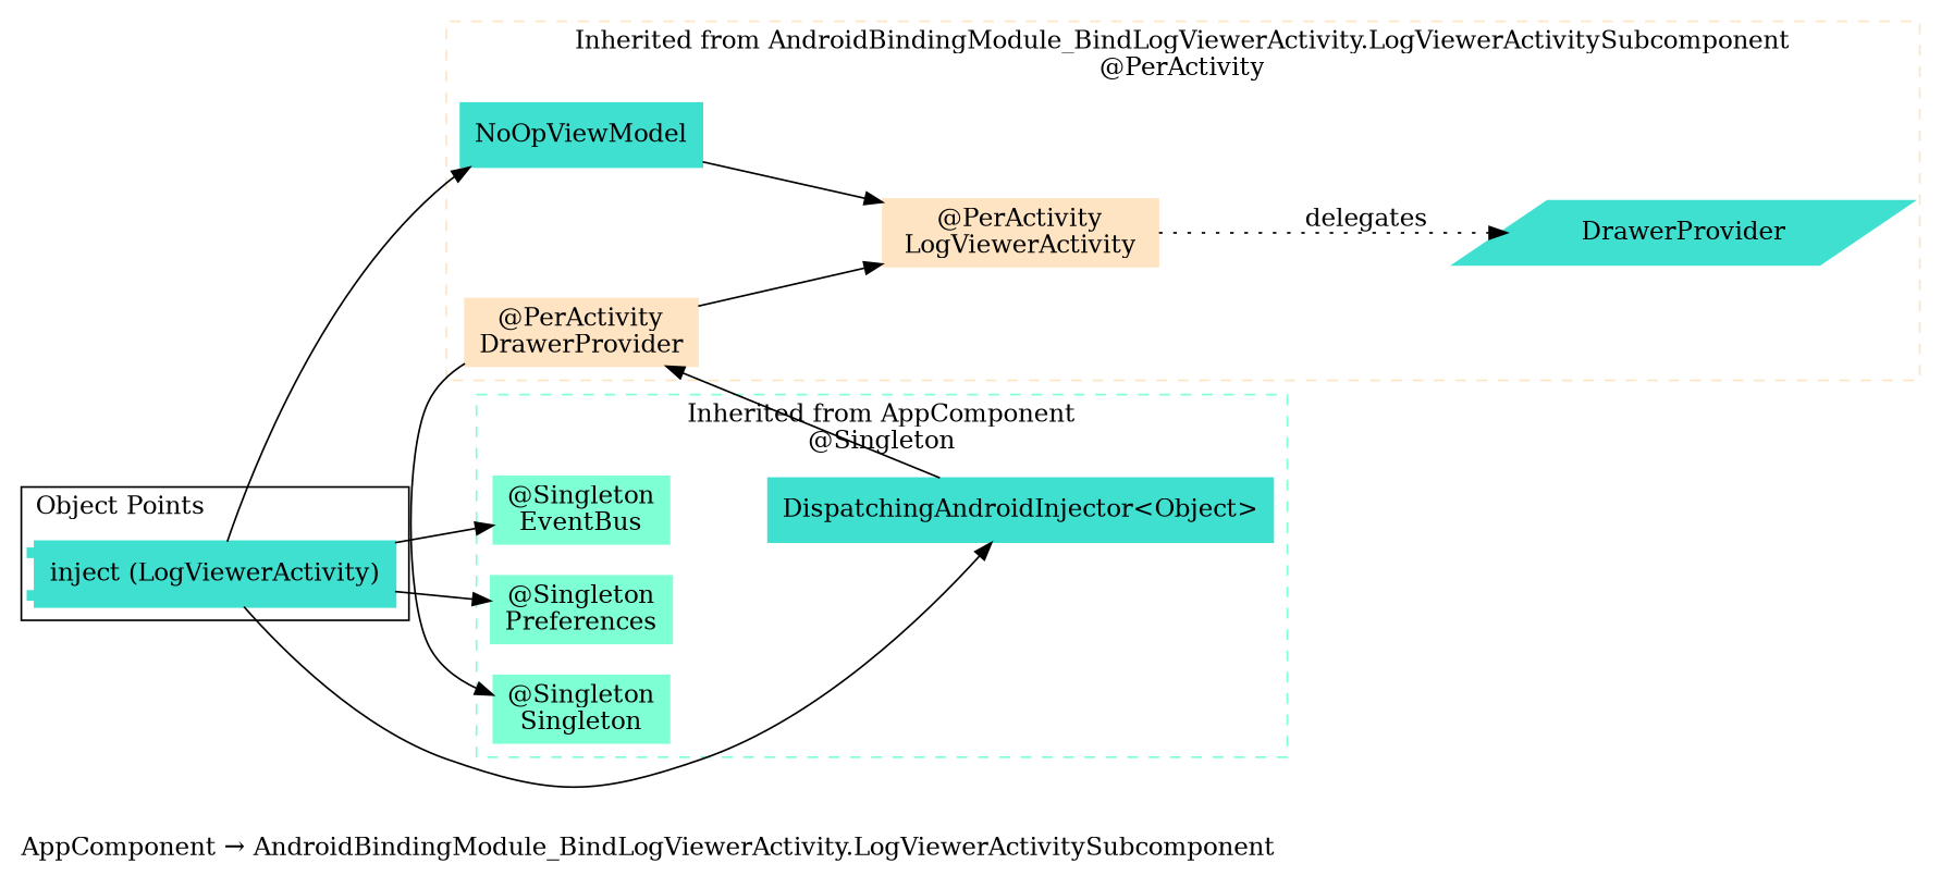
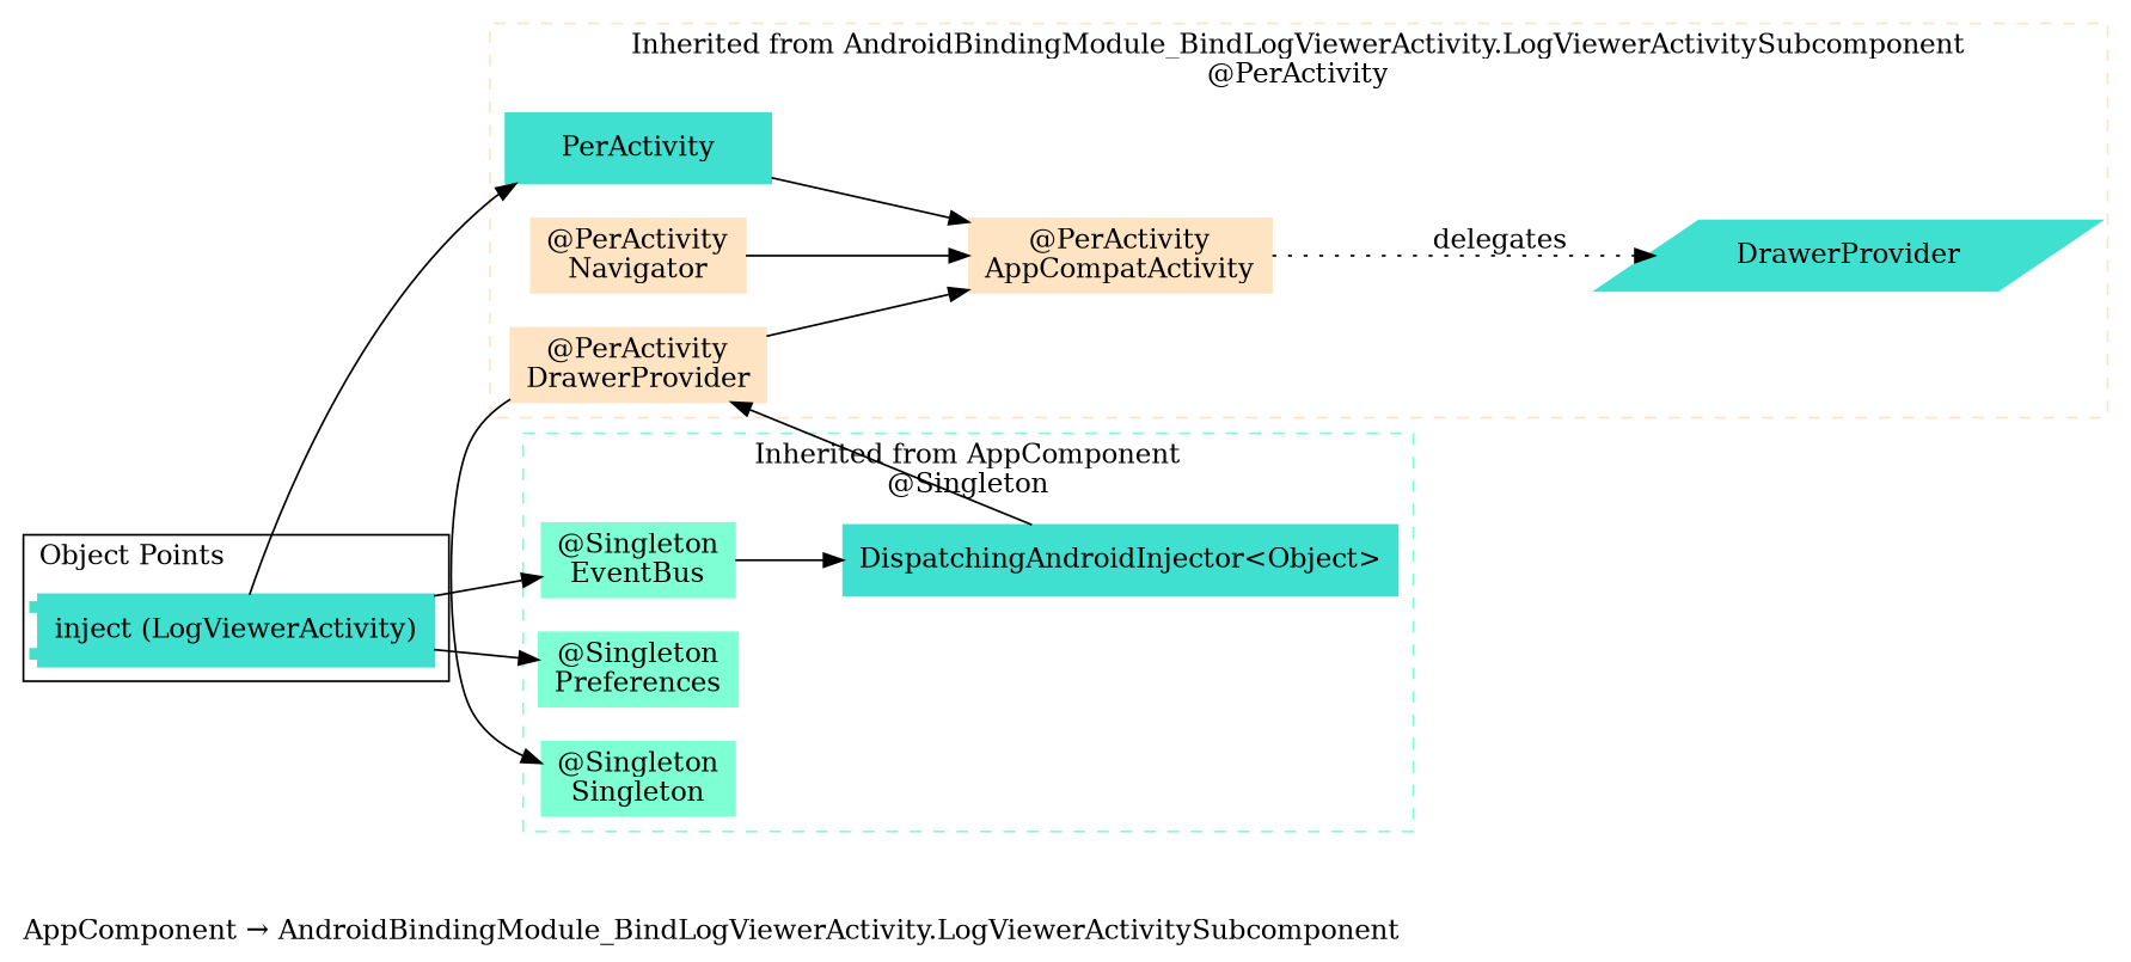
  digraph {
    compound=true
    label="AppComponent → AndroidBindingModule_BindLogViewerActivity.LogViewerActivitySubcomponent"
    labeljust=l
    rankdir=LR
    node [color=turquoise shape=rectangle style=filled]
-   n1 [label=NoOpViewModel]
+   n1 [label=PerActivity]
    n2 [color=bisque label="@PerActivity\nDrawerProvider"]
-   n4 [color=bisque label="@PerActivity\nLogViewerActivity"]
+   n3 [color=bisque label="@PerActivity\nNavigator"]
+   n4 [color=bisque label="@PerActivity\nAppCompatActivity"]
    n5 [label=DrawerProvider shape=parallelogram]
    n6 [label="inject (LogViewerActivity)" penwidth=2 shape=component]
    n7 [label="DispatchingAndroidInjector<Object>"]
    n8 [color=aquamarine label="@Singleton\nEventBus"]
    n9 [color=aquamarine label="@Singleton\nPreferences"]
    n10 [color=aquamarine label="@Singleton\nSingleton"]
    subgraph cluster_1 {
      color=bisque
      label="Inherited from AndroidBindingModule_BindLogViewerActivity.LogViewerActivitySubcomponent\n@PerActivity"
      labeljust=c
      style=dashed
      n1
      n2
+     n3
      n4
      n5
    }
    subgraph cluster_2 {
      label="Object Points"
      n6
    }
    subgraph cluster_3 {
      label="Dependency Graph"
    }
    subgraph cluster_4 {
      label=Subcomponents
      shape=folder
    }
    subgraph cluster_5 {
      color=aquamarine
      label="Inherited from AppComponent\n@Singleton"
      labeljust=c
      style=dashed
      n7
      n8
      n9
      n10
    }
    n1 -> n4
    n2 -> n4
    n2 -> n10
+   n3 -> n4
    n4 -> n5 [label=delegates style=dotted]
    n6 -> n1
-   n6 -> n7
+   n8 -> n7
    n6 -> n8
    n6 -> n9
    n7 -> n2
  }
